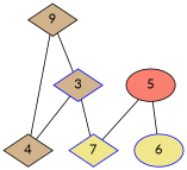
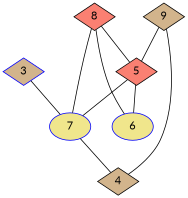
  graph {
    fontname=Lato
    node [color=black fillcolor=tan fontname=Lato shape=diamond style=filled]
    edge [fontname=Lato]
    n1 [label=9]
    3 [color=blue]
    4
-   7 [color=blue fillcolor=khaki]
+   7 [color=blue fillcolor=khaki shape=ellipse]
    6 [color=blue fillcolor=khaki shape=ellipse]
-   5 [fillcolor=salmon shape=ellipse]
-   n1 -- 3
+   5 [fillcolor=salmon]
+   8 [fillcolor=salmon]
+   n1 -- 5
    n1 -- 4
-   3 -- 4
+   7 -- 4
    3 -- 7
    5 -- 7
    5 -- 6
+   8 -- 7
+   8 -- 6
+   8 -- 5
  }
